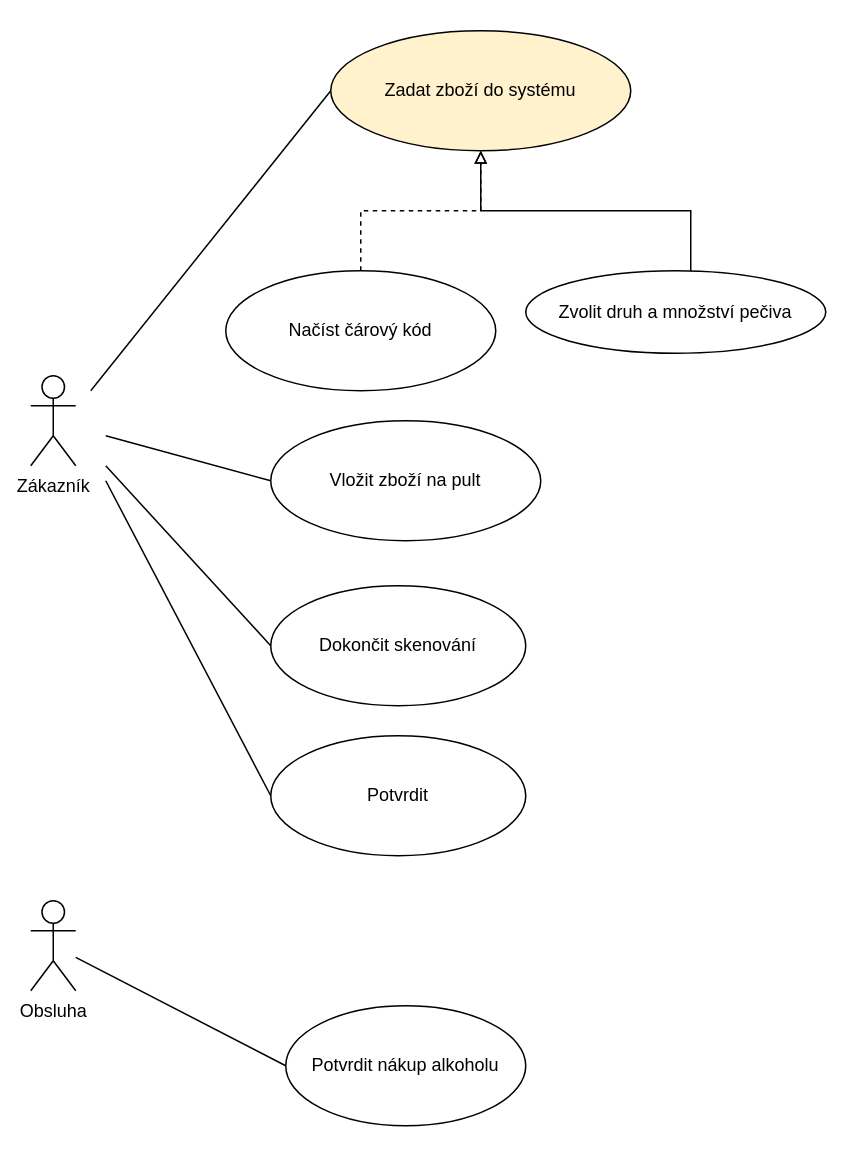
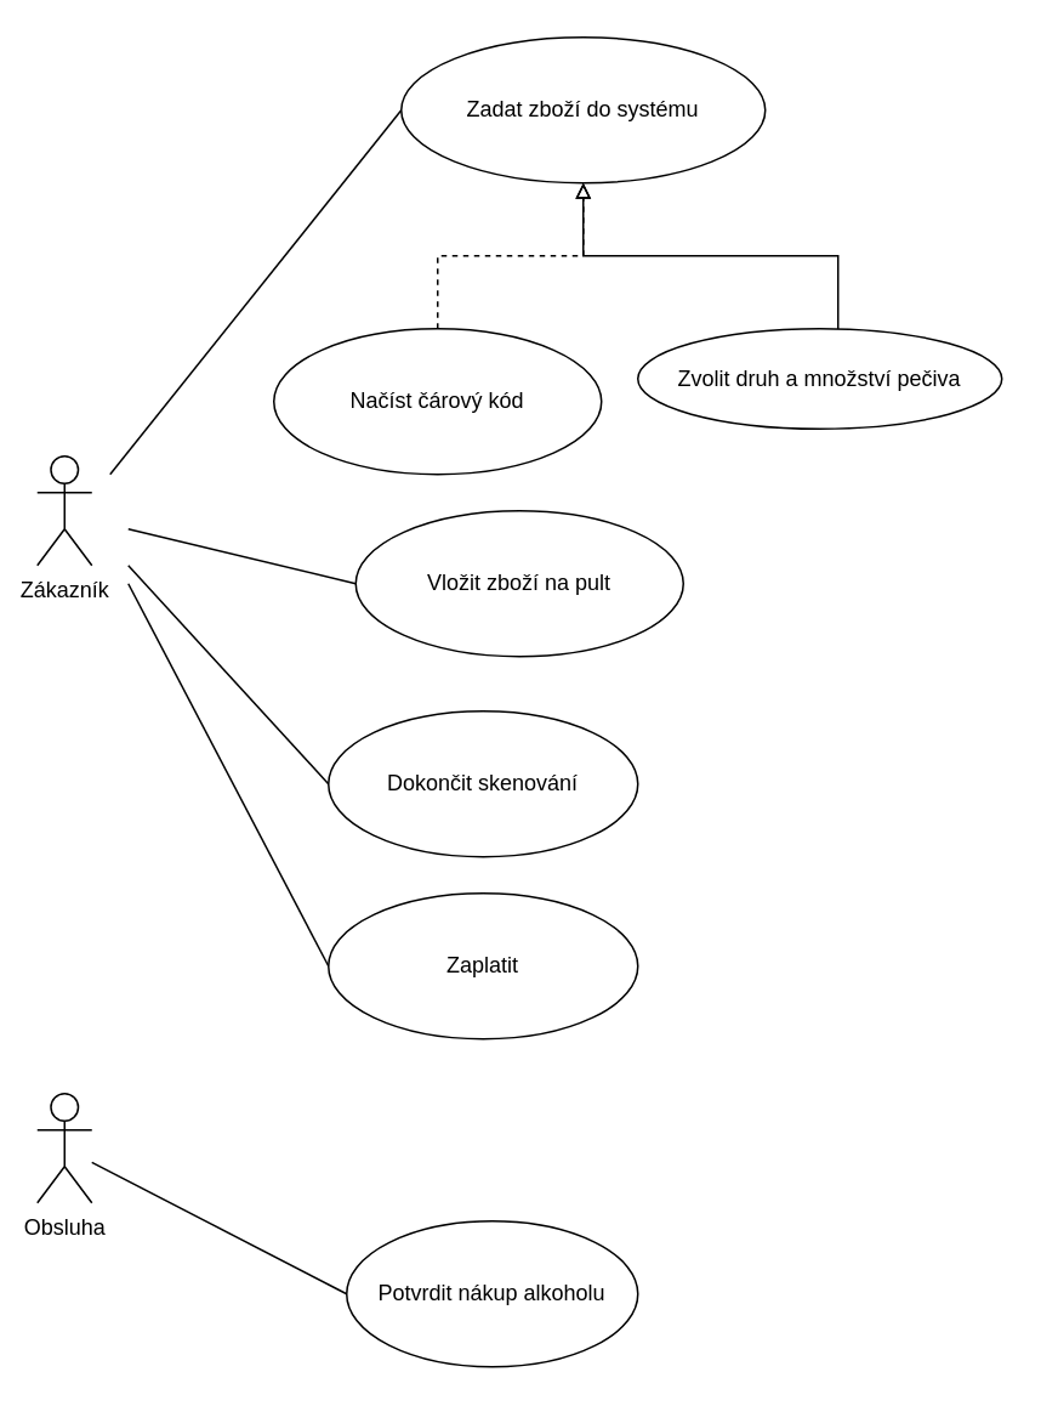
  <mxCell id="0" />
  <mxCell id="1" parent="0" />
  <mxCell id="2" value="Zákazník" style="shape=umlActor;verticalLabelPosition=bottom;verticalAlign=top;html=1;outlineConnect=0;" vertex="1" parent="1"><mxGeometry x="20" y="250" width="30" height="60" as="geometry" /></mxCell>
  <mxCell id="3" value="" style="edgeStyle=orthogonalEdgeStyle;rounded=0;orthogonalLoop=1;jettySize=auto;html=1;endArrow=block;endFill=0;dashed=1;" edge="1" parent="1" source="4" target="17"><mxGeometry relative="1" as="geometry" /></mxCell>
  <mxCell id="4" value="Načíst čárový kód" style="ellipse;whiteSpace=wrap;html=1;" vertex="1" parent="1"><mxGeometry x="150" y="180" width="180" height="80" as="geometry" /></mxCell>
- <mxCell id="5" value="Vložit zboží na pult" style="ellipse;whiteSpace=wrap;html=1;" vertex="1" parent="1"><mxGeometry x="180" y="280" width="180" height="80" as="geometry" /></mxCell>
+ <mxCell id="5" value="Vložit zboží na pult" style="ellipse;whiteSpace=wrap;html=1;" vertex="1" parent="1"><mxGeometry x="195" y="280" width="180" height="80" as="geometry" /></mxCell>
  <mxCell id="6" value="Dokončit skenování" style="ellipse;whiteSpace=wrap;html=1;" vertex="1" parent="1"><mxGeometry x="180" y="390" width="170" height="80" as="geometry" /></mxCell>
- <mxCell id="7" value="Potvrdit" style="ellipse;whiteSpace=wrap;html=1;" vertex="1" parent="1"><mxGeometry x="180" y="490" width="170" height="80" as="geometry" /></mxCell>
+ <mxCell id="7" value="Zaplatit" style="ellipse;whiteSpace=wrap;html=1;" vertex="1" parent="1"><mxGeometry x="180" y="490" width="170" height="80" as="geometry" /></mxCell>
  <mxCell id="8" value="Obsluha" style="shape=umlActor;verticalLabelPosition=bottom;verticalAlign=top;html=1;outlineConnect=0;" vertex="1" parent="1"><mxGeometry x="20" y="600" width="30" height="60" as="geometry" /></mxCell>
  <mxCell id="9" value="Potvrdit nákup alkoholu" style="ellipse;whiteSpace=wrap;html=1;" vertex="1" parent="1"><mxGeometry x="190" y="670" width="160" height="80" as="geometry" /></mxCell>
  <mxCell id="10" style="edgeStyle=orthogonalEdgeStyle;rounded=0;orthogonalLoop=1;jettySize=auto;html=1;entryX=0.5;entryY=1;entryDx=0;entryDy=0;endArrow=block;endFill=0;" edge="1" parent="1" source="11" target="17"><mxGeometry relative="1" as="geometry"><Array as="points"><mxPoint x="460" y="140" /><mxPoint x="320" y="140" /></Array></mxGeometry></mxCell>
  <mxCell id="11" value="Zvolit druh a množství pečiva" style="ellipse;whiteSpace=wrap;html=1;" vertex="1" parent="1"><mxGeometry x="350" y="180" width="200" height="55" as="geometry" /></mxCell>
  <mxCell id="12" value="" style="endArrow=none;html=1;rounded=0;entryX=0;entryY=0.5;entryDx=0;entryDy=0;" edge="1" parent="1" target="17"><mxGeometry width="50" height="50" relative="1" as="geometry"><mxPoint x="60" y="260" as="sourcePoint" /><mxPoint x="190" y="70" as="targetPoint" /></mxGeometry></mxCell>
  <mxCell id="13" value="" style="endArrow=none;html=1;rounded=0;entryX=0;entryY=0.5;entryDx=0;entryDy=0;" edge="1" parent="1" target="5"><mxGeometry width="50" height="50" relative="1" as="geometry"><mxPoint x="70" y="290" as="sourcePoint" /><mxPoint x="170" y="280" as="targetPoint" /></mxGeometry></mxCell>
  <mxCell id="14" value="" style="endArrow=none;html=1;rounded=0;" edge="1" parent="1"><mxGeometry width="50" height="50" relative="1" as="geometry"><mxPoint x="70" y="310" as="sourcePoint" /><mxPoint x="180" y="430" as="targetPoint" /></mxGeometry></mxCell>
  <mxCell id="15" value="" style="endArrow=none;html=1;rounded=0;entryX=0;entryY=0.5;entryDx=0;entryDy=0;" edge="1" parent="1" target="7"><mxGeometry width="50" height="50" relative="1" as="geometry"><mxPoint x="70" y="320" as="sourcePoint" /><mxPoint x="150" y="540" as="targetPoint" /></mxGeometry></mxCell>
  <mxCell id="16" value="" style="endArrow=none;html=1;rounded=0;entryX=0;entryY=0.5;entryDx=0;entryDy=0;" edge="1" parent="1" source="8" target="9"><mxGeometry width="50" height="50" relative="1" as="geometry"><mxPoint x="55" y="700" as="sourcePoint" /><mxPoint x="165" y="820" as="targetPoint" /></mxGeometry></mxCell>
- <mxCell id="17" value="Zadat zboží do systému" style="ellipse;whiteSpace=wrap;html=1;fillColor=#fff2cc;" vertex="1" parent="1"><mxGeometry x="220" y="20" width="200" height="80" as="geometry" /></mxCell>
+ <mxCell id="17" value="Zadat zboží do systému" style="ellipse;whiteSpace=wrap;html=1;" vertex="1" parent="1"><mxGeometry x="220" y="20" width="200" height="80" as="geometry" /></mxCell>
